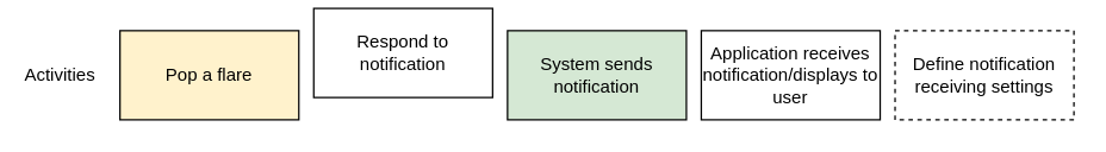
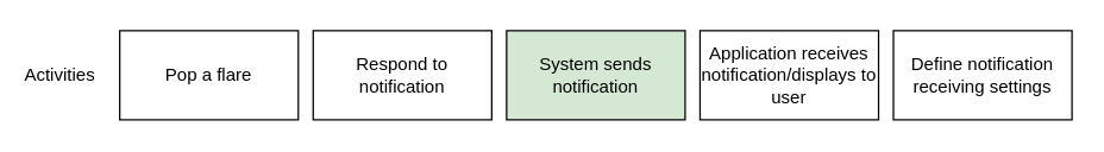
  <mxCell id="0" />
  <mxCell id="1" parent="0" />
  <mxCell id="2" value="Activities" style="text;html=1;strokeColor=none;fillColor=none;align=center;verticalAlign=middle;whiteSpace=wrap;rounded=0;" vertex="1" parent="1"><mxGeometry x="20" y="40" width="40" height="20" as="geometry" /></mxCell>
- <mxCell id="3" value="Pop a flare" style="rounded=0;whiteSpace=wrap;html=1;fillColor=#fff2cc;" vertex="1" parent="1"><mxGeometry x="80" y="20" width="120" height="60" as="geometry" /></mxCell>
- <mxCell id="4" value="Respond to notification" style="rounded=0;whiteSpace=wrap;html=1;" vertex="1" parent="1"><mxGeometry x="210" y="5" width="120" height="60" as="geometry" /></mxCell>
+ <mxCell id="3" value="Pop a flare" style="rounded=0;whiteSpace=wrap;html=1;" vertex="1" parent="1"><mxGeometry x="80" y="20" width="120" height="60" as="geometry" /></mxCell>
+ <mxCell id="4" value="Respond to notification" style="rounded=0;whiteSpace=wrap;html=1;" vertex="1" parent="1"><mxGeometry x="210" y="20" width="120" height="60" as="geometry" /></mxCell>
  <mxCell id="5" value="System sends notification" style="rounded=0;whiteSpace=wrap;html=1;fillColor=#d5e8d4;" vertex="1" parent="1"><mxGeometry x="340" y="20" width="120" height="60" as="geometry" /></mxCell>
  <mxCell id="6" value="Application receives notification/displays to user" style="rounded=0;whiteSpace=wrap;html=1;" vertex="1" parent="1"><mxGeometry x="470" y="20" width="120" height="60" as="geometry" /></mxCell>
- <mxCell id="7" value="Define notification receiving settings" style="rounded=0;whiteSpace=wrap;html=1;dashed=1;" vertex="1" parent="1"><mxGeometry x="600" y="20" width="120" height="60" as="geometry" /></mxCell>
+ <mxCell id="7" value="Define notification receiving settings" style="rounded=0;whiteSpace=wrap;html=1;" vertex="1" parent="1"><mxGeometry x="600" y="20" width="120" height="60" as="geometry" /></mxCell>
